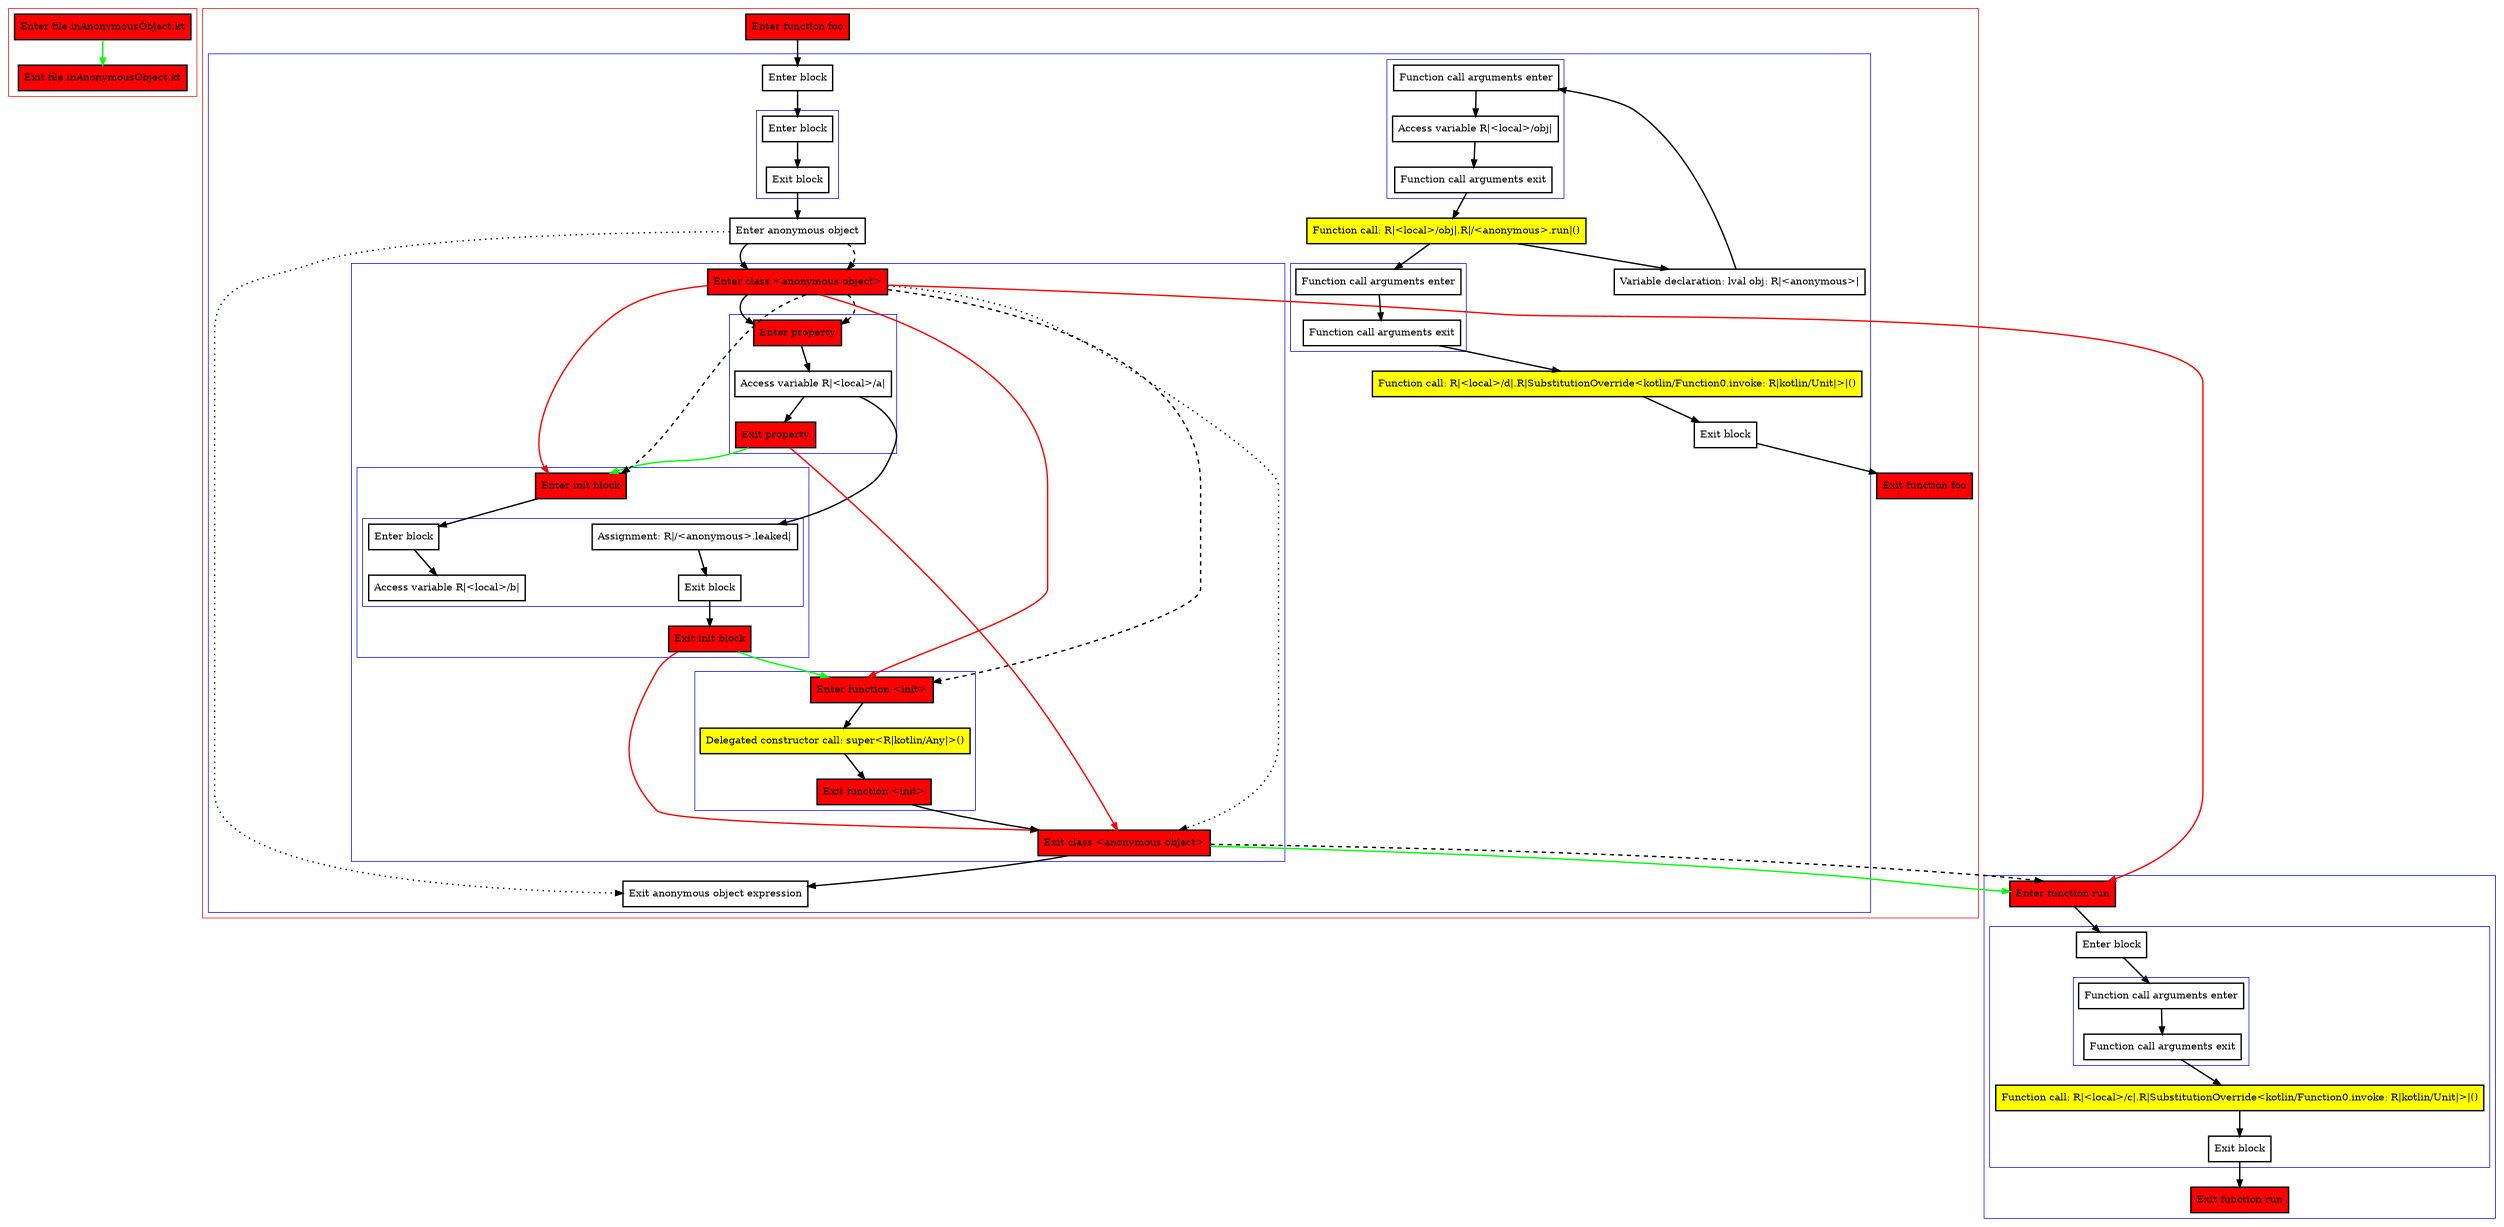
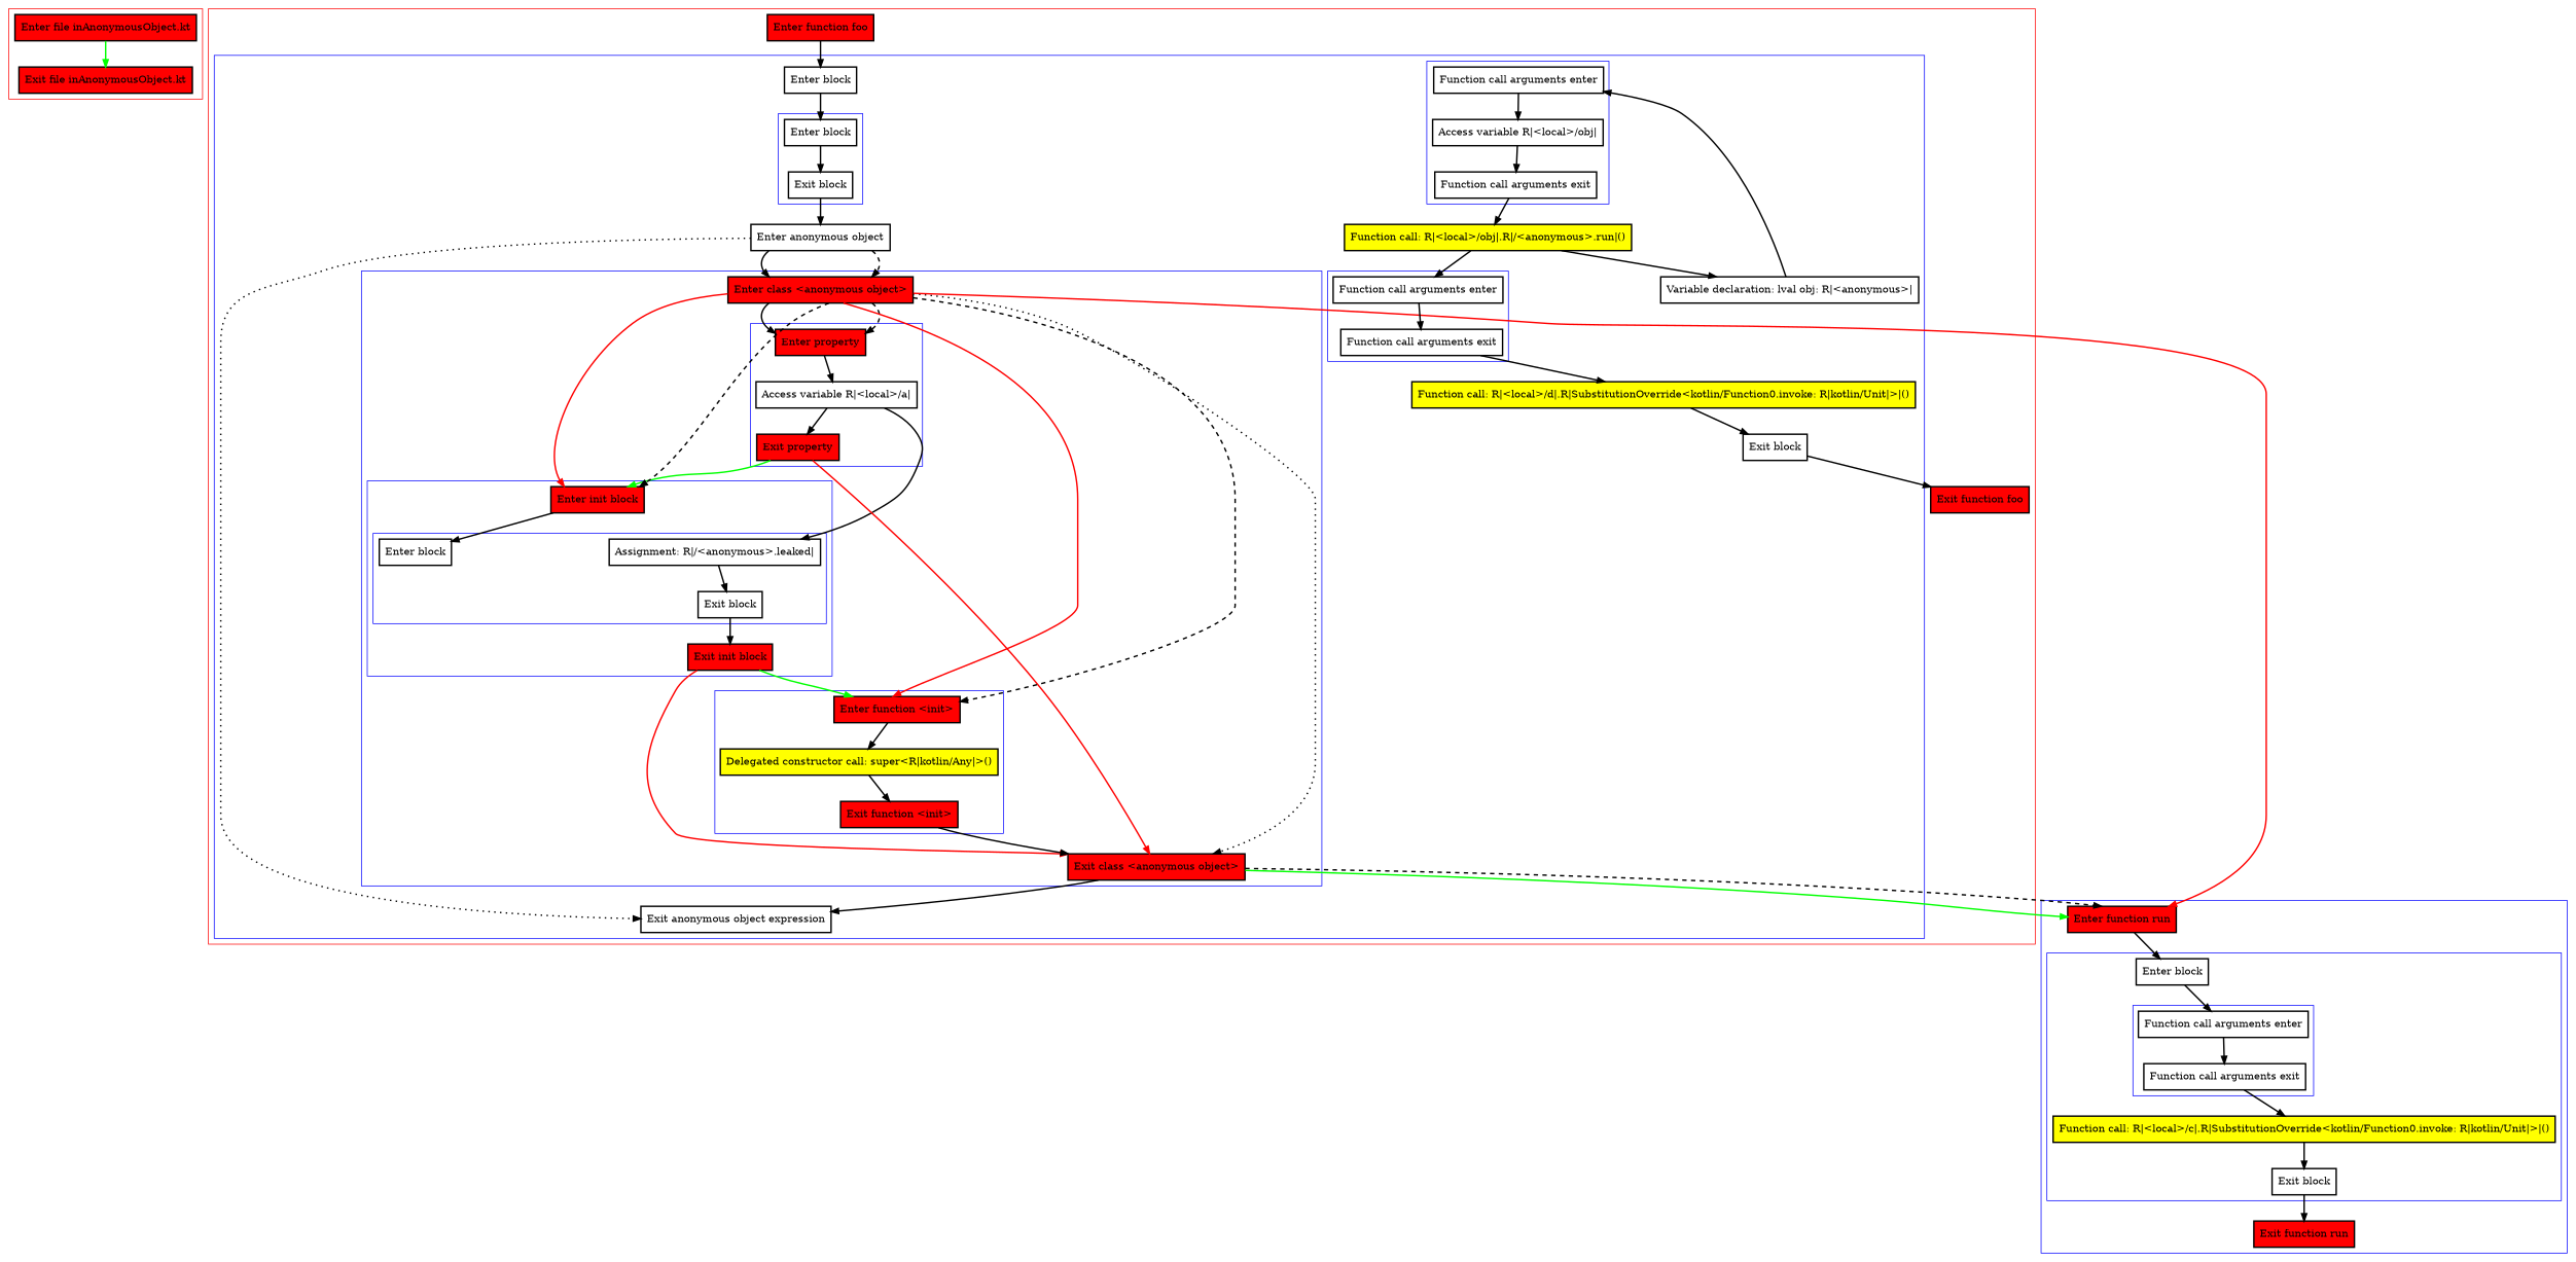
  digraph {
    nodesep=3
    node [penwidth=2 shape=box]
    edge [penwidth=2]
    n1 [fillcolor=red label="Enter file inAnonymousObject.kt" style=filled]
    n2 [fillcolor=red label="Exit file inAnonymousObject.kt" style=filled]
    n3 [label="Enter block"]
    n4 [label="Exit block"]
    n5 [fillcolor=red label="Enter property" style=filled]
    n6 [label="Access variable R|<local>/a|"]
    n7 [fillcolor=red label="Exit property" style=filled]
    n8 [label="Enter block"]
-   n9 [label="Access variable R|<local>/b|"]
    n10 [label="Assignment: R|/<anonymous>.leaked|"]
    n11 [label="Exit block"]
    n12 [fillcolor=red label="Enter init block" style=filled]
    n13 [fillcolor=red label="Exit init block" style=filled]
    n14 [fillcolor=red label="Enter function <init>" style=filled]
    n15 [fillcolor=yellow label="Delegated constructor call: super<R|kotlin/Any|>()" style=filled]
    n16 [fillcolor=red label="Exit function <init>" style=filled]
    n17 [fillcolor=red label="Enter class <anonymous object>" style=filled]
    n18 [fillcolor=red label="Exit class <anonymous object>" style=filled]
    n19 [label="Function call arguments enter"]
    n20 [label="Access variable R|<local>/obj|"]
    n21 [label="Function call arguments exit"]
    n22 [label="Function call arguments enter"]
    n23 [label="Function call arguments exit"]
    n24 [label="Enter block"]
    n25 [label="Enter anonymous object"]
    n26 [label="Exit anonymous object expression"]
    n27 [label="Variable declaration: lval obj: R|<anonymous>|"]
    n28 [fillcolor=yellow label="Function call: R|<local>/obj|.R|/<anonymous>.run|()" style=filled]
    n29 [fillcolor=yellow label="Function call: R|<local>/d|.R|SubstitutionOverride<kotlin/Function0.invoke: R|kotlin/Unit|>|()" style=filled]
    n30 [label="Exit block"]
    n31 [fillcolor=red label="Enter function foo" style=filled]
    n32 [fillcolor=red label="Exit function foo" style=filled]
    n33 [label="Function call arguments enter"]
    n34 [label="Function call arguments exit"]
    n35 [label="Enter block"]
    n36 [fillcolor=yellow label="Function call: R|<local>/c|.R|SubstitutionOverride<kotlin/Function0.invoke: R|kotlin/Unit|>|()" style=filled]
    n37 [label="Exit block"]
    n38 [fillcolor=red label="Enter function run" style=filled]
    n39 [fillcolor=red label="Exit function run" style=filled]
    subgraph cluster_1 {
      color=red
      n1
      n2
    }
    subgraph cluster_2 {
      color=red
      n31
      n32
      subgraph cluster_3 {
        color=blue
        n24
        n25
        n26
        n27
        n28
        n29
        n30
        subgraph cluster_4 {
          color=blue
          n3
          n4
        }
        subgraph cluster_5 {
          color=blue
          n17
          n18
          subgraph cluster_6 {
            color=blue
            n5
            n6
            n7
          }
          subgraph cluster_7 {
            color=blue
            n12
            n13
            subgraph cluster_8 {
              color=blue
              n8
-             n9
              n10
              n11
            }
          }
          subgraph cluster_9 {
            color=blue
            n14
            n15
            n16
          }
        }
        subgraph cluster_10 {
          color=blue
          n19
          n20
          n21
        }
        subgraph cluster_11 {
          color=blue
          n22
          n23
        }
      }
    }
    subgraph cluster_12 {
      color=blue
      n38
      n39
      subgraph cluster_13 {
        color=blue
        n35
        n36
        n37
        subgraph cluster_14 {
          color=blue
          n33
          n34
        }
      }
    }
    n1 -> n2 [color=green]
    n3 -> n4
    n4 -> n25
    n5 -> n6
    n6 -> n7
    n6 -> n10
    n7 -> n12 [color=green]
    n7 -> n18 [color=red]
-   n8 -> n9
    n10 -> n11
    n11 -> n13
    n12 -> n8
    n13 -> n14 [color=green]
    n13 -> n18 [color=red]
    n14 -> n15
    n15 -> n16
    n16 -> n18
    n17 -> n5
    n17 -> n5 [style=dashed]
    n17 -> n12 [color=red]
    n17 -> n12 [style=dashed]
    n17 -> n14 [color=red]
    n17 -> n14 [style=dashed]
    n17 -> n18 [style=dotted]
    n17 -> n38 [color=red]
    n18 -> n26
    n18 -> n38 [color=green]
    n18 -> n38 [style=dashed]
    n19 -> n20
    n20 -> n21
    n21 -> n28
    n22 -> n23
    n23 -> n29
    n24 -> n3
    n25 -> n17
    n25 -> n17 [style=dashed]
    n25 -> n26 [style=dotted]
    n27 -> n19
    n28 -> n22
    n28 -> n27
    n29 -> n30
    n30 -> n32
    n31 -> n24
    n33 -> n34
    n34 -> n36
    n35 -> n33
    n36 -> n37
    n37 -> n39
    n38 -> n35
  }
